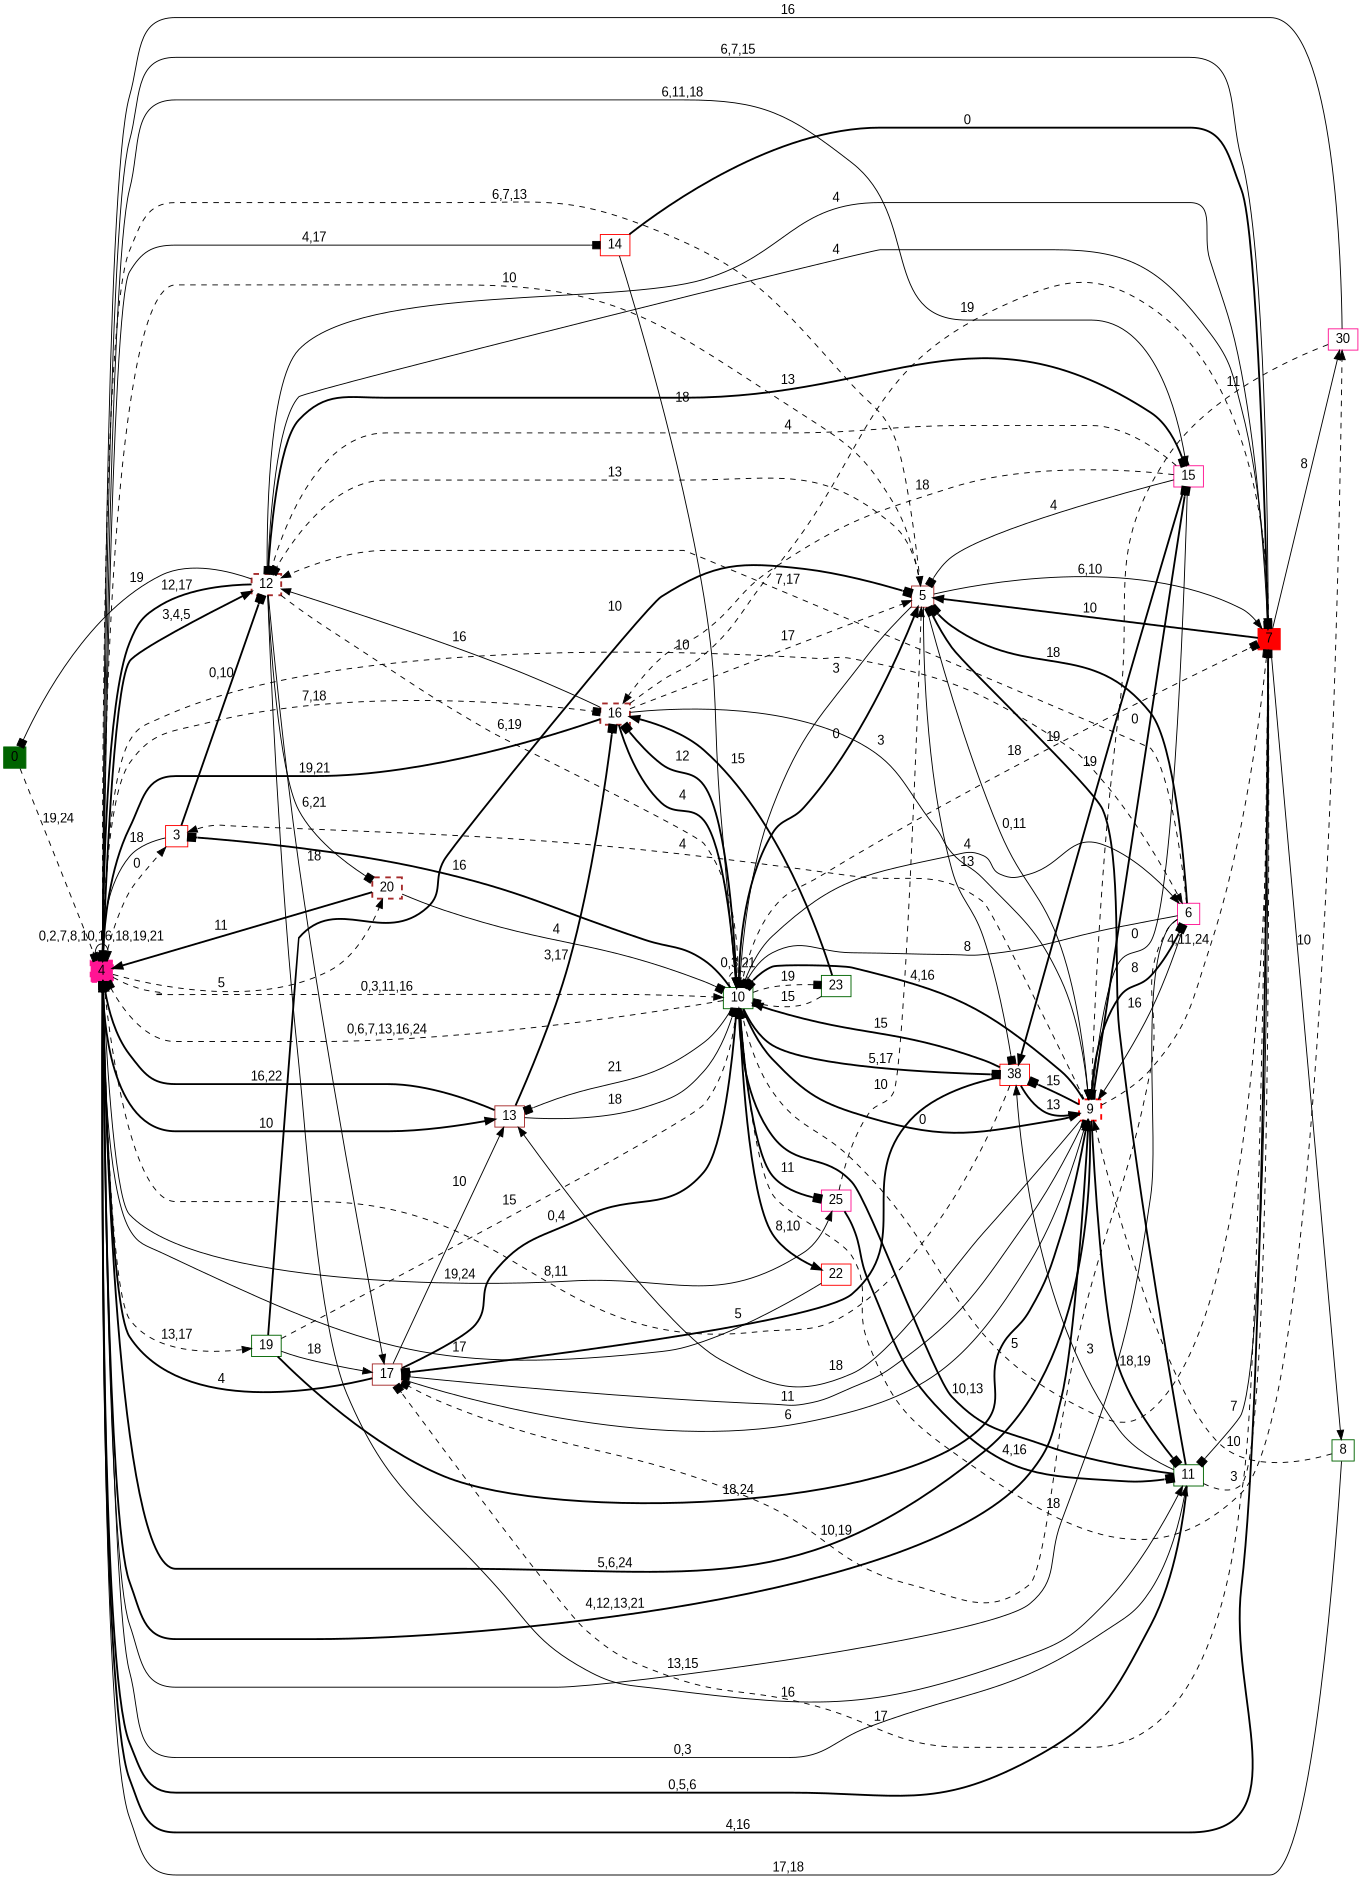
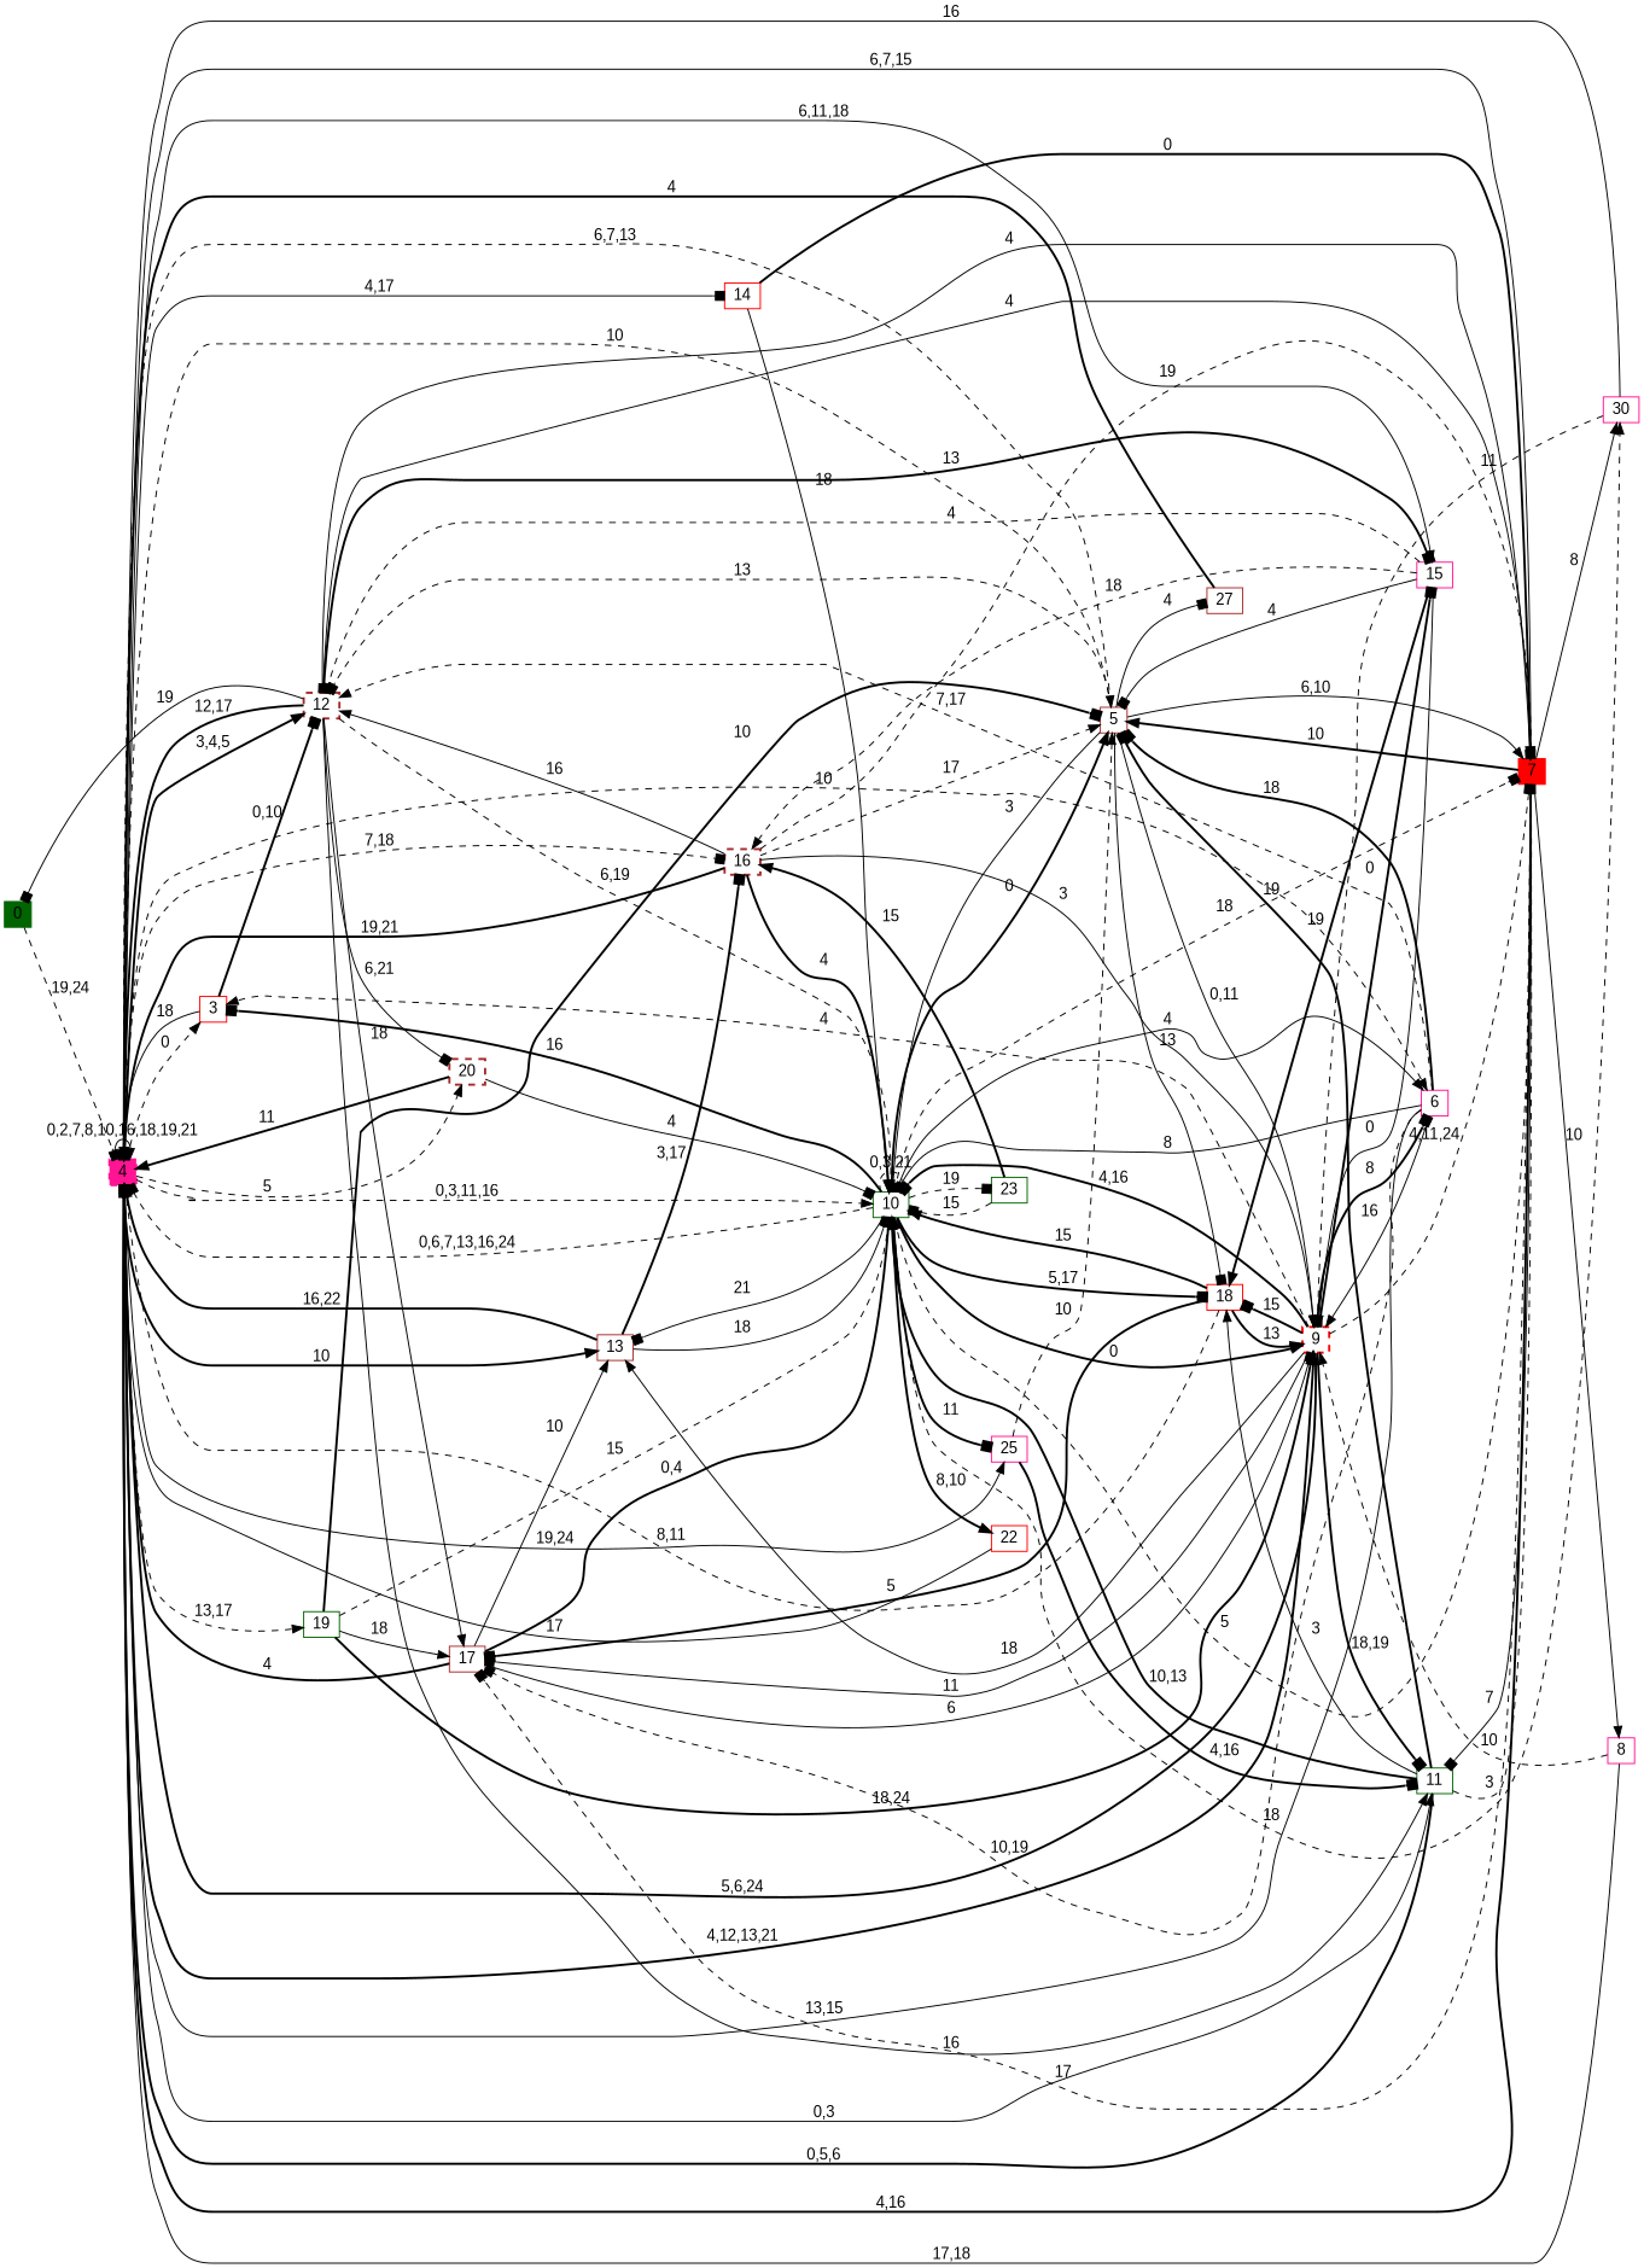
  digraph {
    rankdir=LR
    node [color=brown fontname=Arial shape=box]
    edge [arrowhead=normal fontname=Arial style=solid]
    n1 [color=darkgreen height=0.1 label=0 style=filled width=0.1]
    n2 [color=deeppink height=0.1 label=4 style="filled,bold,dashed" width=0.1]
    n3 [color=red height=0.1 label=3 width=0.1]
    n4 [height=0.1 label=12 style="bold,dashed" width=0.1]
    n5 [height=0.1 label=5 width=0.1]
    n6 [color=deeppink height=0.1 label=6 width=0.1]
    n7 [color=red height=0.1 label=7 style=filled width=0.1]
    n8 [color=red height=0.1 label=9 style="bold,dashed" width=0.1]
    n9 [color=darkgreen height=0.1 label=10 width=0.1]
    n10 [color=darkgreen height=0.1 label=11 width=0.1]
    n11 [height=0.1 label=13 width=0.1]
    n12 [color=red height=0.1 label=14 width=0.1]
    n13 [color=deeppink height=0.1 label=15 width=0.1]
    n14 [height=0.1 label=16 style="bold,dashed" width=0.1]
    n15 [color=darkgreen height=0.1 label=19 width=0.1]
    n16 [height=0.1 label=20 style="bold,dashed" width=0.1]
    n17 [color=deeppink height=0.1 label=25 width=0.1]
    n18 [height=0.1 label=17 width=0.1]
-   n19 [color=red height=0.1 label=38 width=0.1]
-   n21 [color=darkgreen height=0.1 label=8 width=0.1]
+   n19 [color=red height=0.1 label=18 width=0.1]
+   n20 [height=0.1 label=27 width=0.1]
+   n21 [color=deeppink height=0.1 label=8 width=0.1]
    n22 [color=deeppink height=0.1 label=30 width=0.1]
    n23 [color=red height=0.1 label=22 width=0.1]
    n24 [color=darkgreen height=0.1 label=23 width=0.1]
    n1 -> n2 [arrowhead=box label="19,24" style=dashed]
    n2 -> n2 [label="0,2,7,8,10,16,18,19,21"]
    n2 -> n3 [label=0 style=dashed]
    n2 -> n4 [label="3,4,5" style=bold]
    n2 -> n5 [label="6,7,13" style=dashed]
    n2 -> n6 [label=10 style=dashed]
    n2 -> n7 [arrowhead=box label="6,7,15"]
    n2 -> n8 [label="4,12,13,21" style=bold]
    n2 -> n9 [label="0,3,11,16" style=dashed]
    n2 -> n10 [label="0,3"]
    n2 -> n11 [label=10 style=bold]
    n2 -> n12 [arrowhead=box label="4,17"]
    n2 -> n13 [label="6,11,18"]
    n2 -> n14 [arrowhead=box label="7,18" style=dashed]
    n2 -> n15 [label="13,17" style=dashed]
    n2 -> n16 [label=5 style=dashed]
    n2 -> n17 [label="19,24"]
    n3 -> n2 [arrowhead=box label=18]
    n3 -> n4 [arrowhead=box label="0,10" style=bold]
    n4 -> n1 [arrowhead=box label=19]
    n4 -> n2 [arrowhead=box label="12,17" style=bold]
    n4 -> n7 [arrowhead=box label=4]
    n4 -> n9 [label="6,19" style=dashed]
    n4 -> n10 [label=16]
    n4 -> n13 [arrowhead=box label=13 style=bold]
    n4 -> n16 [arrowhead=box label="6,21"]
    n4 -> n18 [label=18]
    n5 -> n2 [label=10 style=dashed]
    n5 -> n4 [arrowhead=box label=13 style=dashed]
    n5 -> n7 [label="6,10"]
    n5 -> n8 [label="0,11"]
    n5 -> n9 [arrowhead=box label=3]
    n5 -> n19 [arrowhead=box label=13]
+   n5 -> n20 [arrowhead=box label=4]
    n6 -> n2 [arrowhead=box label="13,15"]
    n6 -> n4 [label="7,17" style=dashed]
    n6 -> n5 [arrowhead=box label=18 style=bold]
    n6 -> n8 [label=16]
    n6 -> n9 [arrowhead=box label=8]
    n6 -> n18 [arrowhead=box label="10,19" style=dashed]
    n7 -> n2 [label="4,16" style=bold]
    n7 -> n4 [arrowhead=box label=4]
    n7 -> n5 [label=10 style=bold]
    n7 -> n9 [label=5 style=dashed]
    n7 -> n10 [arrowhead=box label=7]
    n7 -> n18 [arrowhead=box label=17 style=dashed]
    n7 -> n21 [label=10]
    n7 -> n22 [label=8]
    n8 -> n2 [arrowhead=box label="5,6,24" style=bold]
    n8 -> n3 [label=4 style=dashed]
    n8 -> n6 [arrowhead=box label=8 style=bold]
    n8 -> n7 [arrowhead=box label="4,11,24" style=dashed]
    n8 -> n9 [arrowhead=box label="4,16" style=bold]
    n8 -> n10 [arrowhead=box label="18,19" style=bold]
    n8 -> n11 [label=18]
    n8 -> n13 [arrowhead=box label=0 style=bold]
    n8 -> n18 [arrowhead=box label=11]
    n8 -> n19 [arrowhead=box label=15 style=bold]
    n9 -> n2 [arrowhead=box label="0,6,7,13,16,24" style=dashed]
    n9 -> n3 [arrowhead=box label=16 style=bold]
    n9 -> n5 [label=0 style=bold]
    n9 -> n6 [label=4]
    n9 -> n7 [arrowhead=box label=18 style=dashed]
    n9 -> n8 [label=0 style=bold]
    n9 -> n9 [arrowhead=box label="0,3,21" style=dashed]
    n9 -> n11 [arrowhead=box label=21]
-   n9 -> n14 [arrowhead=box label=12 style=bold]
    n9 -> n17 [arrowhead=box label=11 style=bold]
    n9 -> n19 [arrowhead=box label="5,17" style=bold]
    n9 -> n22 [label=18 style=dashed]
    n9 -> n23 [label="8,10" style=bold]
    n9 -> n24 [arrowhead=box label=19 style=dashed]
    n10 -> n2 [label="0,5,6" style=bold]
    n10 -> n5 [arrowhead=box label=19 style=bold]
    n10 -> n7 [arrowhead=box label=3 style=dashed]
    n10 -> n9 [label="10,13" style=bold]
    n10 -> n19 [label=3]
    n11 -> n2 [label="16,22" style=bold]
    n11 -> n9 [arrowhead=box label=18]
    n11 -> n14 [arrowhead=box label="3,17" style=bold]
    n12 -> n7 [label=0 style=bold]
    n12 -> n9 [label=18]
    n13 -> n4 [arrowhead=box label=4 style=dashed]
    n13 -> n5 [arrowhead=box label=4]
    n13 -> n8 [label=0]
    n13 -> n14 [label=18 style=dashed]
    n13 -> n19 [label=19 style=bold]
    n14 -> n2 [label="19,21" style=bold]
    n14 -> n4 [label=16]
    n14 -> n5 [label=17 style=dashed]
    n14 -> n7 [label=19 style=dashed]
    n14 -> n8 [label=3]
    n14 -> n9 [label=4 style=bold]
    n15 -> n5 [arrowhead=box label=10 style=bold]
    n15 -> n8 [label="18,24" style=bold]
    n15 -> n9 [arrowhead=box label=15 style=dashed]
    n15 -> n18 [label=18]
    n16 -> n2 [label=11 style=bold]
    n16 -> n9 [arrowhead=box label=4]
    n17 -> n5 [label=10 style=dashed]
    n17 -> n10 [arrowhead=box label="4,16" style=bold]
    n18 -> n2 [arrowhead=box label=4 style=bold]
    n18 -> n8 [arrowhead=box label=6]
    n18 -> n9 [arrowhead=box label="0,4" style=bold]
    n18 -> n11 [label=10]
    n19 -> n2 [arrowhead=box label="8,11" style=dashed]
    n19 -> n8 [label=13 style=bold]
    n19 -> n9 [label=15 style=bold]
    n19 -> n18 [arrowhead=box label=5 style=bold]
+   n20 -> n2 [label=4 style=bold]
    n21 -> n2 [label="17,18"]
    n21 -> n8 [label=10 style=dashed]
    n22 -> n2 [label=16]
    n22 -> n8 [arrowhead=box label=11 style=dashed]
    n23 -> n2 [arrowhead=box label=17]
    n24 -> n9 [arrowhead=box label=15 style=dashed]
    n24 -> n14 [label=15 style=bold]
  }
